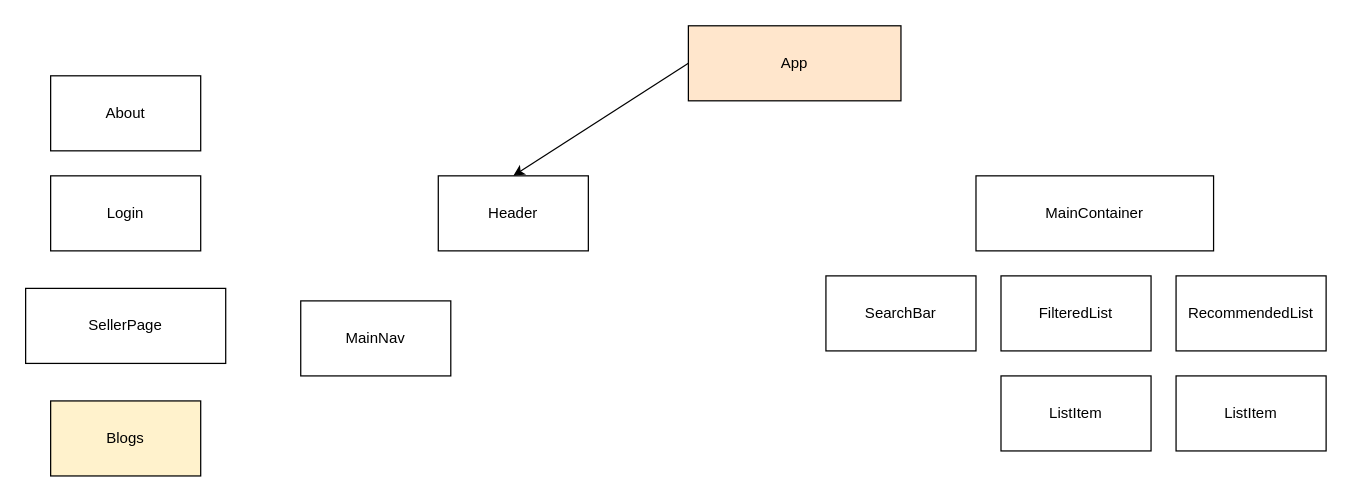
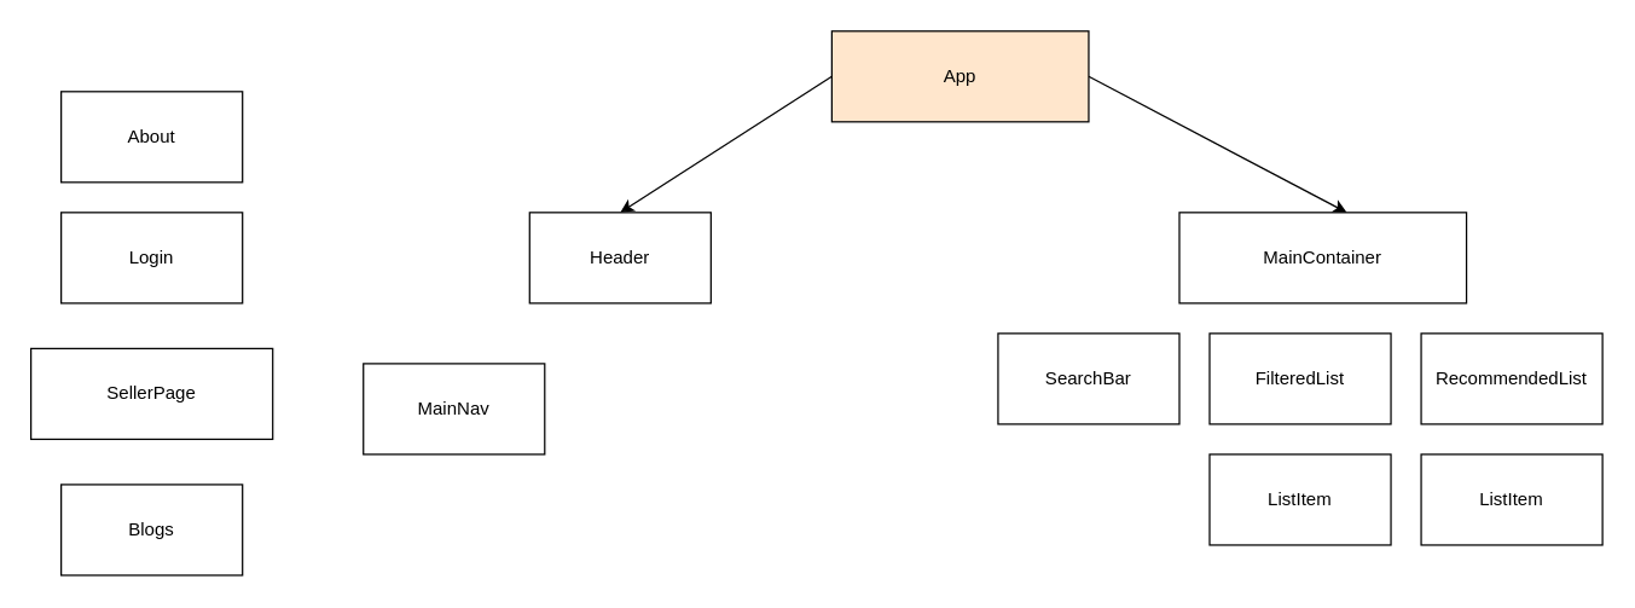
  <mxCell id="0" />
  <mxCell id="1" parent="0" />
  <mxCell id="2" style="edgeStyle=none;html=1;exitX=0;exitY=0.5;exitDx=0;exitDy=0;entryX=0.5;entryY=0;entryDx=0;entryDy=0;fontColor=#000000;" edge="1" parent="1" source="4" target="5"><mxGeometry relative="1" as="geometry" /></mxCell>
+ <mxCell id="3" style="edgeStyle=none;html=1;exitX=1;exitY=0.5;exitDx=0;exitDy=0;entryX=0.583;entryY=0;entryDx=0;entryDy=0;entryPerimeter=0;fontColor=#000000;" edge="1" parent="1" source="4" target="6"><mxGeometry relative="1" as="geometry" /></mxCell>
  <mxCell id="4" value="&lt;font color=&quot;#000000&quot;&gt;App&lt;/font&gt;" style="rounded=0;whiteSpace=wrap;html=1;fillColor=#ffe6cc;" vertex="1" parent="1"><mxGeometry x="550" y="20" width="170" height="60" as="geometry" /></mxCell>
  <mxCell id="5" value="&lt;font color=&quot;#000000&quot;&gt;Header&lt;/font&gt;" style="rounded=0;whiteSpace=wrap;html=1;fillColor=#FFFFFF;" vertex="1" parent="1"><mxGeometry x="350" y="140" width="120" height="60" as="geometry" /></mxCell>
  <mxCell id="6" value="&lt;font color=&quot;#000000&quot;&gt;MainContainer&lt;/font&gt;" style="rounded=0;whiteSpace=wrap;html=1;fillColor=#FFFFFF;" vertex="1" parent="1"><mxGeometry x="780" y="140" width="190" height="60" as="geometry" /></mxCell>
  <mxCell id="7" value="&lt;font color=&quot;#000000&quot;&gt;MainNav&lt;/font&gt;" style="rounded=0;whiteSpace=wrap;html=1;fillColor=#FFFFFF;" vertex="1" parent="1"><mxGeometry x="240" y="240" width="120" height="60" as="geometry" /></mxCell>
  <mxCell id="8" value="&lt;font color=&quot;#000000&quot;&gt;SearchBar&lt;/font&gt;" style="rounded=0;whiteSpace=wrap;html=1;fillColor=#FFFFFF;" vertex="1" parent="1"><mxGeometry x="660" y="220" width="120" height="60" as="geometry" /></mxCell>
  <mxCell id="9" value="&lt;font color=&quot;#000000&quot;&gt;FilteredList&lt;/font&gt;" style="rounded=0;whiteSpace=wrap;html=1;fillColor=#FFFFFF;" vertex="1" parent="1"><mxGeometry x="800" y="220" width="120" height="60" as="geometry" /></mxCell>
  <mxCell id="10" value="&lt;font color=&quot;#000000&quot;&gt;RecommendedList&lt;/font&gt;" style="rounded=0;whiteSpace=wrap;html=1;fillColor=#FFFFFF;" vertex="1" parent="1"><mxGeometry x="940" y="220" width="120" height="60" as="geometry" /></mxCell>
  <mxCell id="11" value="&lt;font color=&quot;#000000&quot;&gt;ListItem&lt;/font&gt;" style="rounded=0;whiteSpace=wrap;html=1;fillColor=#FFFFFF;" vertex="1" parent="1"><mxGeometry x="800" y="300" width="120" height="60" as="geometry" /></mxCell>
  <mxCell id="12" value="&lt;font color=&quot;#000000&quot;&gt;ListItem&lt;/font&gt;" style="rounded=0;whiteSpace=wrap;html=1;fillColor=#FFFFFF;" vertex="1" parent="1"><mxGeometry x="940" y="300" width="120" height="60" as="geometry" /></mxCell>
  <mxCell id="13" value="&lt;font color=&quot;#000000&quot;&gt;About&lt;/font&gt;" style="rounded=0;whiteSpace=wrap;html=1;fillColor=#FFFFFF;" vertex="1" parent="1"><mxGeometry x="40" y="60" width="120" height="60" as="geometry" /></mxCell>
  <mxCell id="14" value="&lt;font color=&quot;#000000&quot;&gt;Login&lt;/font&gt;" style="rounded=0;whiteSpace=wrap;html=1;fillColor=#FFFFFF;" vertex="1" parent="1"><mxGeometry x="40" y="140" width="120" height="60" as="geometry" /></mxCell>
  <mxCell id="15" value="&lt;font color=&quot;#000000&quot;&gt;SellerP&lt;/font&gt;&lt;span style=&quot;color: rgba(0 , 0 , 0 , 0) ; font-family: monospace ; font-size: 0px&quot;&gt;%3CmxGraphModel%3E%3Croot%3E%3CmxCell%20id%3D%220%22%2F%3E%3CmxCell%20id%3D%221%22%20parent%3D%220%22%2F%3E%3CmxCell%20id%3D%222%22%20value%3D%22%26lt%3Bfont%20color%3D%26quot%3B%23000000%26quot%3B%26gt%3BAbout%26lt%3B%2Ffont%26gt%3B%22%20style%3D%22rounded%3D0%3BwhiteSpace%3Dwrap%3Bhtml%3D1%3BfillColor%3D%23FFFFFF%3B%22%20vertex%3D%221%22%20parent%3D%221%22%3E%3CmxGeometry%20x%3D%22-180%22%20y%3D%2260%22%20width%3D%22120%22%20height%3D%2260%22%20as%3D%22geometry%22%2F%3E%3C%2FmxCell%3E%3C%2Froot%3E%3C%2FmxGraphModel%3E&lt;/span&gt;&lt;font color=&quot;#000000&quot;&gt;age&lt;/font&gt;" style="rounded=0;whiteSpace=wrap;html=1;fillColor=#FFFFFF;" vertex="1" parent="1"><mxGeometry x="20" y="230" width="160" height="60" as="geometry" /></mxCell>
- <mxCell id="16" value="&lt;font color=&quot;#000000&quot;&gt;Blogs&lt;/font&gt;" style="rounded=0;whiteSpace=wrap;html=1;fillColor=#fff2cc;" vertex="1" parent="1"><mxGeometry x="40" y="320" width="120" height="60" as="geometry" /></mxCell>
+ <mxCell id="16" value="&lt;font color=&quot;#000000&quot;&gt;Blogs&lt;/font&gt;" style="rounded=0;whiteSpace=wrap;html=1;fillColor=#FFFFFF;" vertex="1" parent="1"><mxGeometry x="40" y="320" width="120" height="60" as="geometry" /></mxCell>
